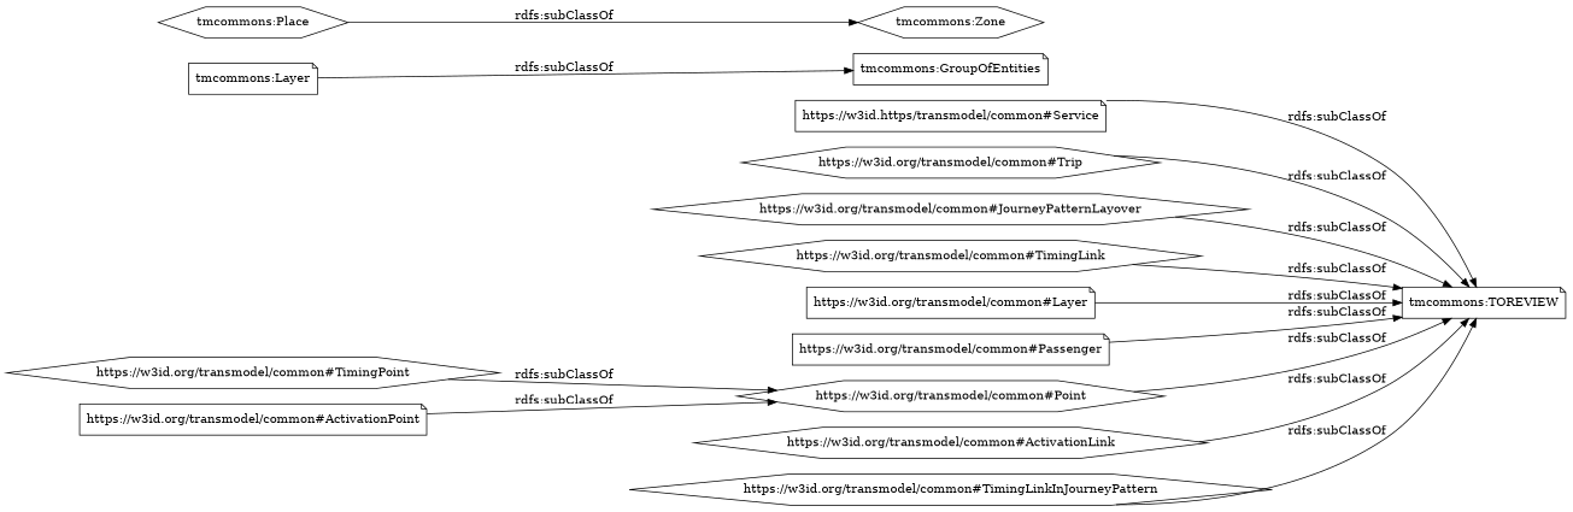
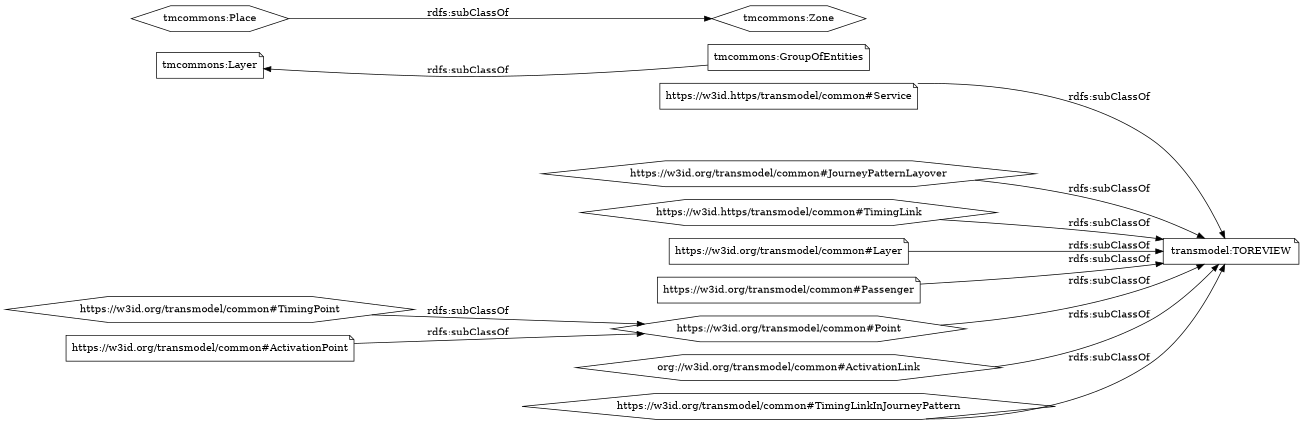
  digraph {
    rankdir=LR
    node [color=black shape=hexagon]
    n1 [label="https://w3id.https/transmodel/common#Service" shape=note]
-   "tmcommons:TOREVIEW" [shape=note]
+   "tmcommons:TOREVIEW" [shape=note label="transmodel:TOREVIEW"]
    "tmcommons:Layer" [shape=note]
    "tmcommons:GroupOfEntities" [shape=note]
-   "https://w3id.org/transmodel/common#Trip"
    "https://w3id.org/transmodel/common#JourneyPatternLayover"
-   "https://w3id.org/transmodel/common#TimingLink"
+   "https://w3id.org/transmodel/common#TimingLink" [label="https://w3id.https/transmodel/common#TimingLink"]
    n8 [label="https://w3id.org/transmodel/common#Layer" shape=note]
    "https://w3id.org/transmodel/common#Passenger" [shape=note]
    "https://w3id.org/transmodel/common#Point"
    "https://w3id.org/transmodel/common#TimingPoint"
    "tmcommons:Place"
    "tmcommons:Zone"
-   "https://w3id.org/transmodel/common#ActivationLink"
+   "https://w3id.org/transmodel/common#ActivationLink" [label="org://w3id.org/transmodel/common#ActivationLink"]
    "https://w3id.org/transmodel/common#ActivationPoint" [shape=note]
    "https://w3id.org/transmodel/common#TimingLinkInJourneyPattern"
    n1 -> "tmcommons:TOREVIEW" [label="rdfs:subClassOf"]
-   "tmcommons:Layer" -> "tmcommons:GroupOfEntities" [label="rdfs:subClassOf"]
-   "https://w3id.org/transmodel/common#Trip" -> "tmcommons:TOREVIEW" [label="rdfs:subClassOf"]
+   "tmcommons:GroupOfEntities" -> "tmcommons:Layer" [label="rdfs:subClassOf"]
    "https://w3id.org/transmodel/common#JourneyPatternLayover" -> "tmcommons:TOREVIEW" [label="rdfs:subClassOf"]
    "https://w3id.org/transmodel/common#TimingLink" -> "tmcommons:TOREVIEW" [label="rdfs:subClassOf"]
    n8 -> "tmcommons:TOREVIEW" [label="rdfs:subClassOf"]
    "https://w3id.org/transmodel/common#Passenger" -> "tmcommons:TOREVIEW" [label="rdfs:subClassOf"]
    "https://w3id.org/transmodel/common#Point" -> "tmcommons:TOREVIEW" [label="rdfs:subClassOf"]
    "https://w3id.org/transmodel/common#TimingPoint" -> "https://w3id.org/transmodel/common#Point" [label="rdfs:subClassOf"]
    "tmcommons:Place" -> "tmcommons:Zone" [label="rdfs:subClassOf"]
    "https://w3id.org/transmodel/common#ActivationLink" -> "tmcommons:TOREVIEW" [label="rdfs:subClassOf"]
    "https://w3id.org/transmodel/common#ActivationPoint" -> "https://w3id.org/transmodel/common#Point" [label="rdfs:subClassOf"]
    "https://w3id.org/transmodel/common#TimingLinkInJourneyPattern" -> "tmcommons:TOREVIEW" [label="rdfs:subClassOf"]
  }
